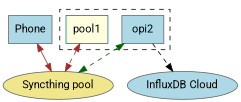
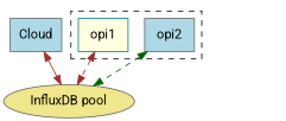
  digraph {
    fontname=Roboto
    node [color=gray40 fillcolor=lightblue fontname=Roboto shape=box style=filled]
    edge [color=brown dir=both fontname=Roboto style=dashed]
-   opi1 [color=teal fillcolor=lightyellow label=pool1]
+   opi1 [color=teal fillcolor=lightyellow]
    opi2
-   n3 [fillcolor=khaki label="Syncthing pool" shape=""]
-   n4 [label="InfluxDB Cloud" shape=""]
-   n5 [label=Phone]
+   n3 [fillcolor=khaki label="InfluxDB pool" shape=""]
+   n5 [label=Cloud]
    subgraph cluster_1 {
      style=dashed
      opi1
      opi2
    }
    opi1 -> n3
    opi2 -> n3 [color=darkgreen]
-   opi2 -> n4 [color=black dir=""]
    n5 -> n3 [style=solid]
  }
